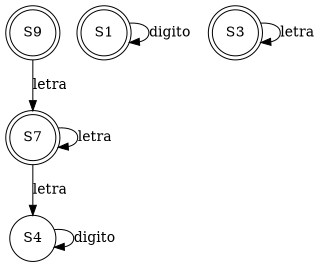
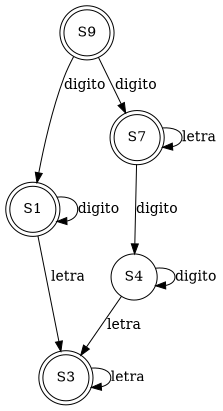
  digraph {
    fontname=Consolas
    labelloc=t
    rankdir=TB
    node [peripheries=2 shape=circle]
    n1 [label=S9]
    S1
    n3 [label=S7]
    S3
    S4 [peripheries=""]
-   n1 -> n3 [label=letra]
+   n1 -> S1 [label=digito]
+   n1 -> n3 [label=digito]
    S1 -> S1 [label=digito]
+   S1 -> S3 [label=letra]
    n3 -> n3 [label=letra]
-   n3 -> S4 [label=letra]
+   n3 -> S4 [label=digito]
    S3 -> S3 [label=letra]
+   S4 -> S3 [label=letra]
    S4 -> S4 [label=digito]
  }
